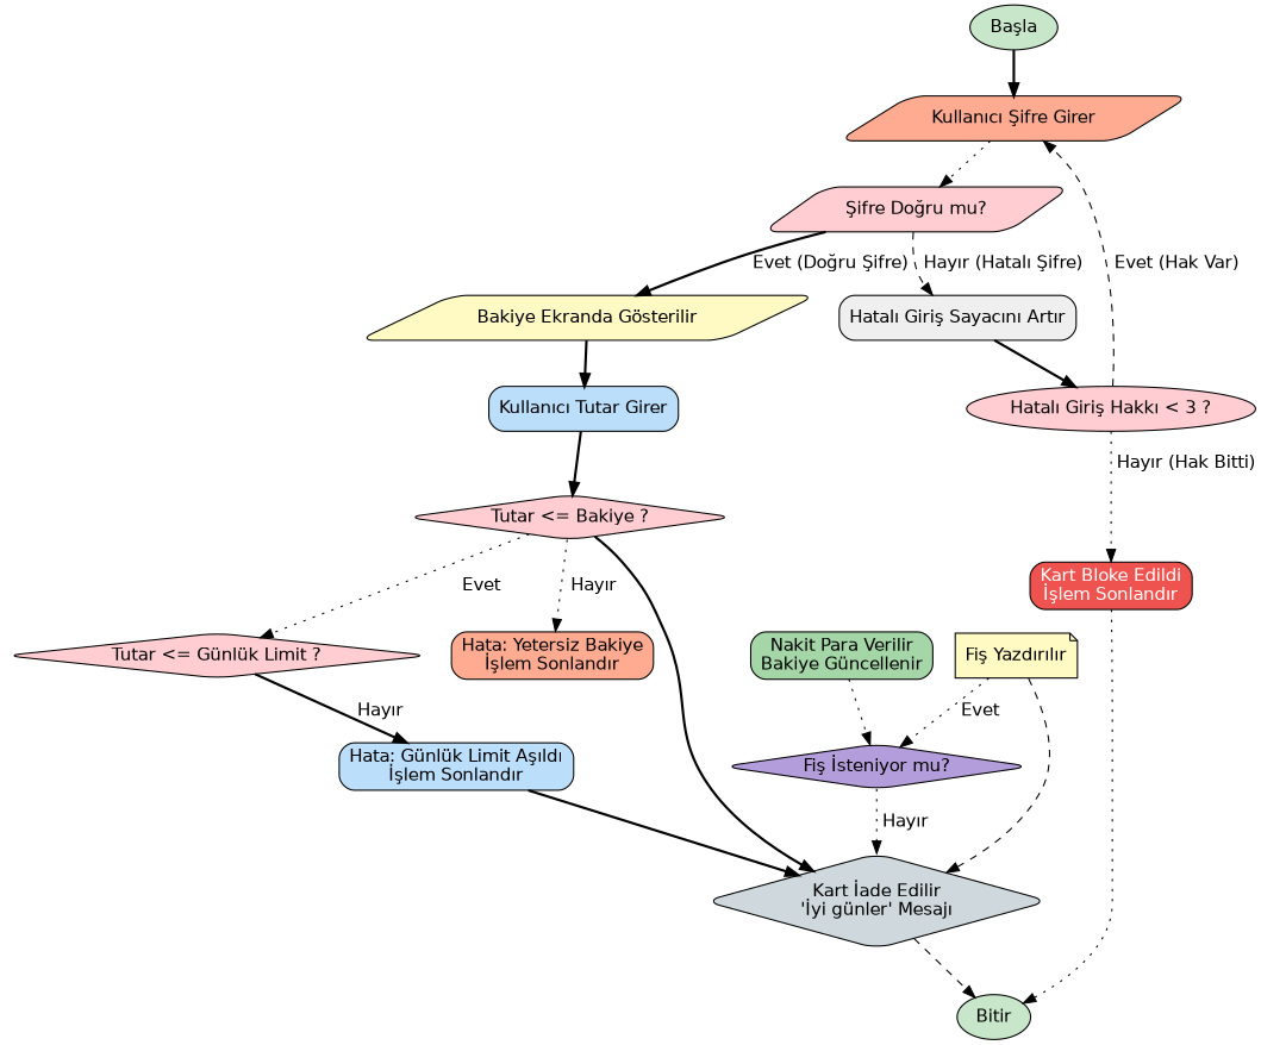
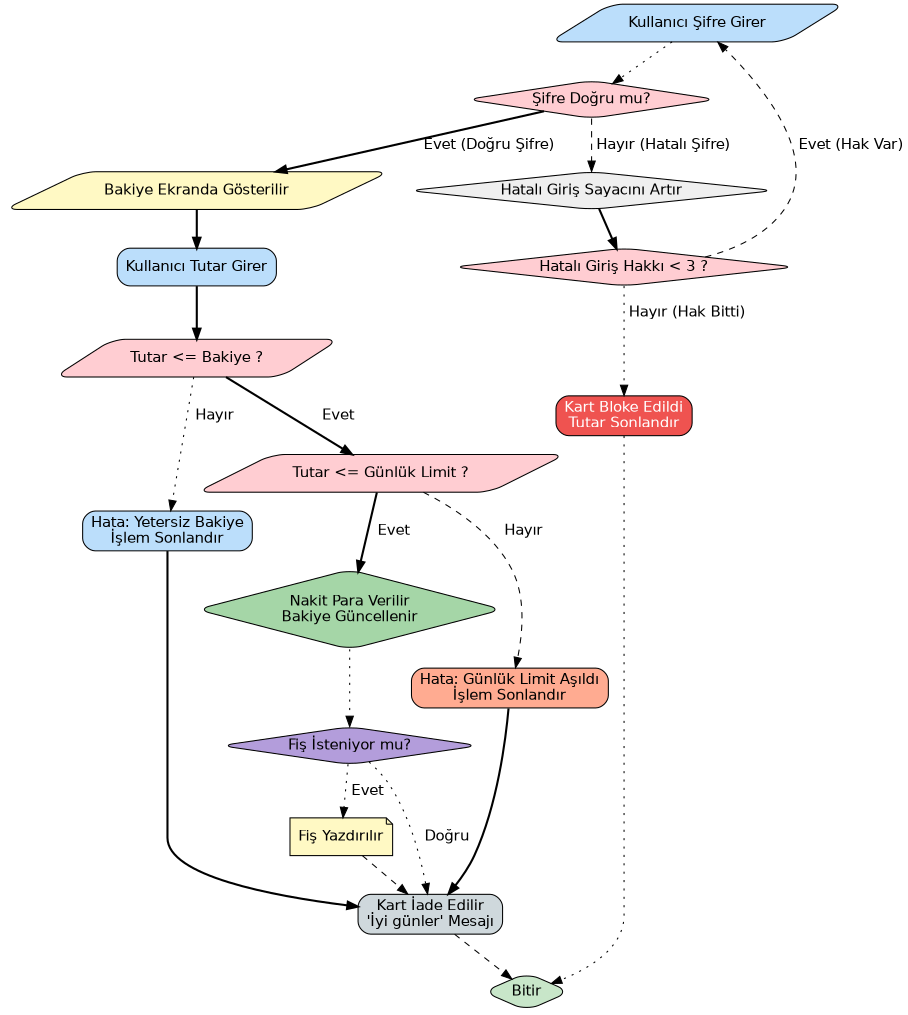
  digraph {
    rankdir=TB
    node [fillcolor="#FFCDD2" fontname=Helvetica shape=box style="rounded,filled"]
    edge [fontname=Helvetica style=bold]
-   n1 [fillcolor="#C8E6C9" label="Başla" shape=ellipse]
-   n2 [fillcolor="#FFAB91" label="Kullanıcı Şifre Girer" shape=parallelogram]
-   n3 [label="Şifre Doğru mu?" shape=parallelogram]
-   n4 [fillcolor="#EFEFEF" label="Hatalı Giriş Sayacını Artır"]
+   n2 [fillcolor="#BBDEFB" label="Kullanıcı Şifre Girer" shape=parallelogram]
+   n3 [label="Şifre Doğru mu?" shape=diamond]
+   n4 [fillcolor="#EFEFEF" label="Hatalı Giriş Sayacını Artır" shape=diamond]
    n5 [fillcolor="#FFF9C4" label="Bakiye Ekranda Gösterilir" shape=parallelogram]
-   n6 [label="Hatalı Giriş Hakkı < 3 ?" shape=ellipse]
+   n6 [label="Hatalı Giriş Hakkı < 3 ?" shape=diamond]
    n7 [fillcolor="#BBDEFB" label="Kullanıcı Tutar Girer"]
-   n8 [fillcolor="#EF5350" fontcolor=white label="Kart Bloke Edildi\nİşlem Sonlandır"]
-   n9 [fillcolor="#C8E6C9" label=Bitir shape=ellipse]
-   n10 [label="Tutar <= Bakiye ?" shape=diamond]
-   n11 [fillcolor="#FFAB91" label="Hata: Yetersiz Bakiye\nİşlem Sonlandır"]
-   n12 [label="Tutar <= Günlük Limit ?" shape=diamond]
-   n13 [fillcolor="#CFD8DC" label="Kart İade Edilir\n'İyi günler' Mesajı" shape=diamond]
-   n14 [fillcolor="#BBDEFB" label="Hata: Günlük Limit Aşıldı\nİşlem Sonlandır"]
-   n15 [fillcolor="#A5D6A7" label="Nakit Para Verilir\nBakiye Güncellenir"]
+   n8 [fillcolor="#EF5350" fontcolor=white label="Kart Bloke Edildi\nTutar Sonlandır"]
+   n9 [fillcolor="#C8E6C9" label=Bitir shape=diamond]
+   n10 [label="Tutar <= Bakiye ?" shape=parallelogram]
+   n11 [fillcolor="#BBDEFB" label="Hata: Yetersiz Bakiye\nİşlem Sonlandır"]
+   n12 [label="Tutar <= Günlük Limit ?" shape=parallelogram]
+   n13 [fillcolor="#CFD8DC" label="Kart İade Edilir\n'İyi günler' Mesajı"]
+   n14 [fillcolor="#FFAB91" label="Hata: Günlük Limit Aşıldı\nİşlem Sonlandır"]
+   n15 [fillcolor="#A5D6A7" label="Nakit Para Verilir\nBakiye Güncellenir" shape=diamond]
    n16 [fillcolor="#B39DDB" label="Fiş İsteniyor mu?" shape=diamond]
    n17 [fillcolor="#FFF9C4" label="Fiş Yazdırılır" shape=note]
-   n1 -> n2
    n2 -> n3 [style=dotted]
    n3 -> n4 [label=" Hayır (Hatalı Şifre)" style=dashed]
    n3 -> n5 [label=" Evet (Doğru Şifre)"]
    n4 -> n6
    n5 -> n7
    n6 -> n2 [label=" Evet (Hak Var)" style=dashed]
    n6 -> n8 [label=" Hayır (Hak Bitti)" style=dotted]
    n7 -> n10
    n8 -> n9 [style=dotted]
    n10 -> n11 [label=" Hayır" style=dotted]
-   n10 -> n12 [label=" Evet" style=dotted]
-   n10 -> n13
-   n12 -> n14 [label=" Hayır"]
+   n10 -> n12 [label=" Evet"]
+   n11 -> n13
+   n12 -> n14 [label=" Hayır" style=dashed]
+   n12 -> n15 [label=" Evet"]
    n13 -> n9 [style=dashed]
    n14 -> n13
    n15 -> n16 [style=dotted]
-   n16 -> n13 [label=" Hayır" style=dotted]
-   n17 -> n16 [label=" Evet" style=dotted]
+   n16 -> n13 [label=" Doğru" style=dotted]
+   n16 -> n17 [label=" Evet" style=dotted]
    n17 -> n13 [style=dashed]
  }
